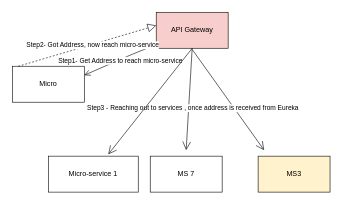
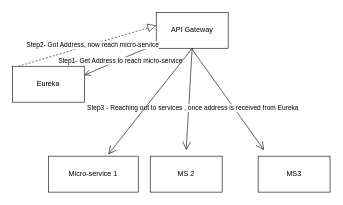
  <mxCell id="0" />
  <mxCell id="1" parent="0" />
- <mxCell id="2" value="API Gateway" style="rounded=0;whiteSpace=wrap;html=1;fillColor=#f8cecc;" vertex="1" parent="1"><mxGeometry x="260" y="20" width="120" height="60" as="geometry" /></mxCell>
- <mxCell id="3" value="Micro" style="rounded=0;whiteSpace=wrap;html=1;" vertex="1" parent="1"><mxGeometry x="20" y="110" width="120" height="60" as="geometry" /></mxCell>
+ <mxCell id="2" value="API Gateway" style="rounded=0;whiteSpace=wrap;html=1;" vertex="1" parent="1"><mxGeometry x="260" y="20" width="120" height="60" as="geometry" /></mxCell>
+ <mxCell id="3" value="Eureka" style="rounded=0;whiteSpace=wrap;html=1;" vertex="1" parent="1"><mxGeometry x="20" y="110" width="120" height="60" as="geometry" /></mxCell>
  <mxCell id="4" value="Micro-service 1" style="rounded=0;whiteSpace=wrap;html=1;" vertex="1" parent="1"><mxGeometry x="80" y="260" width="150" height="60" as="geometry" /></mxCell>
- <mxCell id="5" value="MS 7" style="rounded=0;whiteSpace=wrap;html=1;" vertex="1" parent="1"><mxGeometry x="250" y="260" width="120" height="60" as="geometry" /></mxCell>
- <mxCell id="6" value="MS3" style="rounded=0;whiteSpace=wrap;html=1;fillColor=#fff2cc;" vertex="1" parent="1"><mxGeometry x="430" y="260" width="120" height="60" as="geometry" /></mxCell>
+ <mxCell id="5" value="MS 2" style="rounded=0;whiteSpace=wrap;html=1;" vertex="1" parent="1"><mxGeometry x="250" y="260" width="120" height="60" as="geometry" /></mxCell>
+ <mxCell id="6" value="MS3" style="rounded=0;whiteSpace=wrap;html=1;" vertex="1" parent="1"><mxGeometry x="430" y="260" width="120" height="60" as="geometry" /></mxCell>
  <mxCell id="7" value="Step1- Get Address to reach micro-service" style="html=1;verticalAlign=bottom;endArrow=open;dashed=0;endSize=8;entryX=1;entryY=0.25;entryDx=0;entryDy=0;" edge="1" parent="1" source="2" target="3"><mxGeometry x="0.065" y="10" relative="1" as="geometry"><mxPoint x="370" y="270" as="sourcePoint" /><mxPoint x="290" y="270" as="targetPoint" /><Array as="points"><mxPoint x="220" y="90" /></Array><mxPoint as="offset" /></mxGeometry></mxCell>
  <mxCell id="8" value="" style="endArrow=block;dashed=1;endFill=0;endSize=12;html=1;entryX=0;entryY=0.367;entryDx=0;entryDy=0;entryPerimeter=0;" edge="1" parent="1" target="2"><mxGeometry width="160" relative="1" as="geometry"><mxPoint x="30" y="110" as="sourcePoint" /><mxPoint x="190" y="110" as="targetPoint" /></mxGeometry></mxCell>
  <mxCell id="9" value="Step2- Got Address, now reach micro-service" style="edgeLabel;html=1;align=center;verticalAlign=middle;resizable=0;points=[];" vertex="1" connectable="0" parent="8"><mxGeometry x="0.077" y="-1" relative="1" as="geometry"><mxPoint as="offset" /></mxGeometry></mxCell>
  <mxCell id="10" value="" style="endArrow=open;endFill=1;endSize=12;html=1;" edge="1" parent="1"><mxGeometry width="160" relative="1" as="geometry"><mxPoint x="320" y="82" as="sourcePoint" /><mxPoint x="440" y="250" as="targetPoint" /></mxGeometry></mxCell>
  <mxCell id="11" value="" style="endArrow=open;endFill=1;endSize=12;html=1;exitX=0.5;exitY=1;exitDx=0;exitDy=0;" edge="1" parent="1" source="2"><mxGeometry width="160" relative="1" as="geometry"><mxPoint x="320.04" y="90" as="sourcePoint" /><mxPoint x="310" y="250" as="targetPoint" /></mxGeometry></mxCell>
  <mxCell id="12" value="Step3 - Reaching out to services , once address is received from Eureka" style="edgeLabel;html=1;align=center;verticalAlign=middle;resizable=0;points=[];" vertex="1" connectable="0" parent="11"><mxGeometry x="-0.024" y="1" relative="1" as="geometry"><mxPoint x="4" y="17" as="offset" /></mxGeometry></mxCell>
  <mxCell id="13" value="" style="endArrow=open;endFill=1;endSize=12;html=1;entryX=0.667;entryY=-0.05;entryDx=0;entryDy=0;entryPerimeter=0;" edge="1" parent="1" target="4"><mxGeometry width="160" relative="1" as="geometry"><mxPoint x="320" y="80" as="sourcePoint" /><mxPoint x="320" y="260" as="targetPoint" /></mxGeometry></mxCell>
